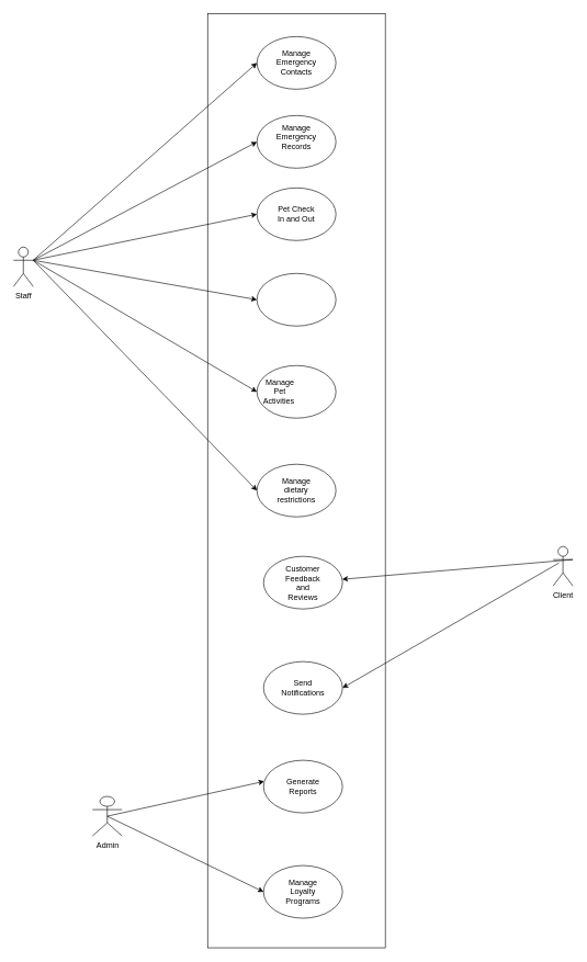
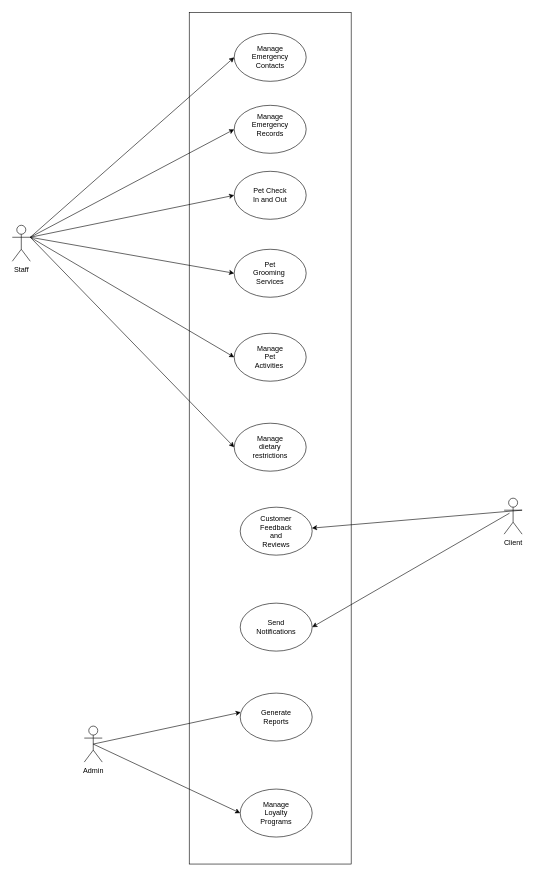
  <mxCell id="0" />
  <mxCell id="1" parent="0" />
  <mxCell id="2" value="Staff" style="shape=umlActor;verticalLabelPosition=bottom;verticalAlign=top;html=1;outlineConnect=0;" vertex="1" parent="1"><mxGeometry x="20" y="375" width="30" height="60" as="geometry" /></mxCell>
  <mxCell id="3" value="Client" style="shape=umlActor;verticalLabelPosition=bottom;verticalAlign=top;html=1;outlineConnect=0;" vertex="1" parent="1"><mxGeometry x="840" y="830" width="30" height="60" as="geometry" /></mxCell>
- <mxCell id="4" value="Admin" style="shape=umlActor;verticalLabelPosition=bottom;verticalAlign=top;html=1;outlineConnect=0;" vertex="1" parent="1"><mxGeometry x="140" y="1210" width="45" height="60" as="geometry" /></mxCell>
+ <mxCell id="4" value="Admin" style="shape=umlActor;verticalLabelPosition=bottom;verticalAlign=top;html=1;outlineConnect=0;" vertex="1" parent="1"><mxGeometry x="140" y="1210" width="30" height="60" as="geometry" /></mxCell>
  <mxCell id="5" value="" style="rounded=0;whiteSpace=wrap;html=1;" vertex="1" parent="1"><mxGeometry x="315" y="20" width="270" height="1420" as="geometry" /></mxCell>
  <mxCell id="6" value="" style="ellipse;whiteSpace=wrap;html=1;" vertex="1" parent="1"><mxGeometry x="390" y="55" width="120" height="80" as="geometry" /></mxCell>
  <mxCell id="7" value="" style="ellipse;whiteSpace=wrap;html=1;" vertex="1" parent="1"><mxGeometry x="390" y="175" width="120" height="80" as="geometry" /></mxCell>
  <mxCell id="8" value="" style="ellipse;whiteSpace=wrap;html=1;" vertex="1" parent="1"><mxGeometry x="390" y="285" width="120" height="80" as="geometry" /></mxCell>
  <mxCell id="9" value="" style="ellipse;whiteSpace=wrap;html=1;" vertex="1" parent="1"><mxGeometry x="390" y="415" width="120" height="80" as="geometry" /></mxCell>
  <mxCell id="10" value="" style="ellipse;whiteSpace=wrap;html=1;" vertex="1" parent="1"><mxGeometry x="390" y="555" width="120" height="80" as="geometry" /></mxCell>
  <mxCell id="11" value="" style="ellipse;whiteSpace=wrap;html=1;" vertex="1" parent="1"><mxGeometry x="400" y="845" width="120" height="80" as="geometry" /></mxCell>
  <mxCell id="12" value="" style="ellipse;whiteSpace=wrap;html=1;" vertex="1" parent="1"><mxGeometry x="400" y="1155" width="120" height="80" as="geometry" /></mxCell>
  <mxCell id="13" value="" style="ellipse;whiteSpace=wrap;html=1;" vertex="1" parent="1"><mxGeometry x="390" y="705" width="120" height="80" as="geometry" /></mxCell>
  <mxCell id="14" value="" style="ellipse;whiteSpace=wrap;html=1;" vertex="1" parent="1"><mxGeometry x="400" y="1005" width="120" height="80" as="geometry" /></mxCell>
  <mxCell id="15" value="" style="ellipse;whiteSpace=wrap;html=1;" vertex="1" parent="1"><mxGeometry x="400" y="1315" width="120" height="80" as="geometry" /></mxCell>
  <mxCell id="16" value="Manage Emergency&lt;div&gt;Contacts&lt;/div&gt;" style="text;html=1;align=center;verticalAlign=middle;whiteSpace=wrap;rounded=0;" vertex="1" parent="1"><mxGeometry x="420" y="80" width="60" height="30" as="geometry" /></mxCell>
  <mxCell id="17" value="Manage Emergency Records&lt;div&gt;&lt;br&gt;&lt;/div&gt;" style="text;html=1;align=center;verticalAlign=middle;whiteSpace=wrap;rounded=0;" vertex="1" parent="1"><mxGeometry x="420" y="200" width="60" height="30" as="geometry" /></mxCell>
  <mxCell id="18" value="Pet Check In and Out" style="text;html=1;align=center;verticalAlign=middle;whiteSpace=wrap;rounded=0;" vertex="1" parent="1"><mxGeometry x="420" y="310" width="60" height="30" as="geometry" /></mxCell>
- <mxCell id="20" value="Manage Pet Activities&amp;nbsp;" style="text;html=1;align=center;verticalAlign=middle;whiteSpace=wrap;rounded=0;" vertex="1" parent="1"><mxGeometry x="395" y="580" width="60" height="30" as="geometry" /></mxCell>
+ <mxCell id="19" value="Pet Grooming&amp;nbsp;&lt;br&gt;Services" style="text;html=1;align=center;verticalAlign=middle;whiteSpace=wrap;rounded=0;" vertex="1" parent="1"><mxGeometry x="420" y="440" width="60" height="30" as="geometry" /></mxCell>
+ <mxCell id="20" value="Manage Pet Activities&amp;nbsp;" style="text;html=1;align=center;verticalAlign=middle;whiteSpace=wrap;rounded=0;" vertex="1" parent="1"><mxGeometry x="420" y="580" width="60" height="30" as="geometry" /></mxCell>
  <mxCell id="21" value="Customer Feedback and Reviews&lt;div&gt;&lt;br&gt;&lt;/div&gt;" style="text;html=1;align=center;verticalAlign=middle;whiteSpace=wrap;rounded=0;" vertex="1" parent="1"><mxGeometry x="430" y="890" width="60" height="5" as="geometry" /></mxCell>
  <mxCell id="22" value="Generate Reports" style="text;html=1;align=center;verticalAlign=middle;whiteSpace=wrap;rounded=0;" vertex="1" parent="1"><mxGeometry x="430" y="1180" width="60" height="30" as="geometry" /></mxCell>
  <mxCell id="23" value="Send Notifications" style="text;html=1;align=center;verticalAlign=middle;whiteSpace=wrap;rounded=0;" vertex="1" parent="1"><mxGeometry x="430" y="1030" width="60" height="30" as="geometry" /></mxCell>
  <mxCell id="24" value="Manage dietary restrictions" style="text;html=1;align=center;verticalAlign=middle;whiteSpace=wrap;rounded=0;" vertex="1" parent="1"><mxGeometry x="420" y="730" width="60" height="30" as="geometry" /></mxCell>
  <mxCell id="25" value="Manage Loyalty Programs" style="text;html=1;align=center;verticalAlign=middle;whiteSpace=wrap;rounded=0;" vertex="1" parent="1"><mxGeometry x="430" y="1340" width="60" height="30" as="geometry" /></mxCell>
  <mxCell id="26" value="" style="endArrow=classic;html=1;rounded=0;exitX=1;exitY=0.333;exitDx=0;exitDy=0;exitPerimeter=0;entryX=0;entryY=0.5;entryDx=0;entryDy=0;" edge="1" parent="1" source="2" target="6"><mxGeometry width="50" height="50" relative="1" as="geometry"><mxPoint x="290" y="145" as="sourcePoint" /><mxPoint x="380" y="145" as="targetPoint" /></mxGeometry></mxCell>
  <mxCell id="27" value="" style="endArrow=classic;html=1;rounded=0;exitX=1;exitY=0.333;exitDx=0;exitDy=0;exitPerimeter=0;entryX=0;entryY=0.5;entryDx=0;entryDy=0;" edge="1" parent="1" target="7" source="2"><mxGeometry width="50" height="50" relative="1" as="geometry"><mxPoint x="270" y="145" as="sourcePoint" /><mxPoint x="400" y="237" as="targetPoint" /></mxGeometry></mxCell>
  <mxCell id="28" value="" style="endArrow=classic;html=1;rounded=0;entryX=0;entryY=0.5;entryDx=0;entryDy=0;exitX=1;exitY=0.333;exitDx=0;exitDy=0;exitPerimeter=0;" edge="1" parent="1" target="8" source="2"><mxGeometry width="50" height="50" relative="1" as="geometry"><mxPoint x="270" y="145" as="sourcePoint" /><mxPoint x="320" y="95" as="targetPoint" /></mxGeometry></mxCell>
  <mxCell id="29" value="" style="endArrow=classic;html=1;rounded=0;entryX=0;entryY=0.5;entryDx=0;entryDy=0;exitX=1;exitY=0.333;exitDx=0;exitDy=0;exitPerimeter=0;" edge="1" parent="1" target="9" source="2"><mxGeometry width="50" height="50" relative="1" as="geometry"><mxPoint x="270" y="145" as="sourcePoint" /><mxPoint x="320" y="95" as="targetPoint" /></mxGeometry></mxCell>
  <mxCell id="30" value="" style="endArrow=classic;html=1;rounded=0;entryX=0;entryY=0.5;entryDx=0;entryDy=0;exitX=1;exitY=0.333;exitDx=0;exitDy=0;exitPerimeter=0;" edge="1" parent="1" target="10" source="2"><mxGeometry width="50" height="50" relative="1" as="geometry"><mxPoint x="270" y="145" as="sourcePoint" /><mxPoint x="320" y="95" as="targetPoint" /></mxGeometry></mxCell>
  <mxCell id="31" value="" style="endArrow=classic;html=1;rounded=0;exitX=1;exitY=0.333;exitDx=0;exitDy=0;exitPerimeter=0;" edge="1" parent="1" source="3" target="11"><mxGeometry width="50" height="50" relative="1" as="geometry"><mxPoint x="280" y="455" as="sourcePoint" /><mxPoint x="320" y="395" as="targetPoint" /></mxGeometry></mxCell>
  <mxCell id="32" value="" style="endArrow=classic;html=1;rounded=0;entryX=1;entryY=0.5;entryDx=0;entryDy=0;" edge="1" parent="1" target="14"><mxGeometry width="50" height="50" relative="1" as="geometry"><mxPoint x="849" y="855" as="sourcePoint" /><mxPoint x="500" y="1386.04" as="targetPoint" /><Array as="points"><mxPoint x="849" y="855" /></Array></mxGeometry></mxCell>
  <mxCell id="33" value="" style="endArrow=classic;html=1;rounded=0;entryX=0.008;entryY=0.4;entryDx=0;entryDy=0;entryPerimeter=0;exitX=0.5;exitY=0.5;exitDx=0;exitDy=0;exitPerimeter=0;" edge="1" parent="1" target="12" source="4"><mxGeometry width="50" height="50" relative="1" as="geometry"><mxPoint x="250" y="1065" as="sourcePoint" /><mxPoint x="300" y="1015" as="targetPoint" /></mxGeometry></mxCell>
  <mxCell id="34" value="" style="endArrow=classic;html=1;rounded=0;exitX=0.5;exitY=0.5;exitDx=0;exitDy=0;exitPerimeter=0;entryX=0;entryY=0.5;entryDx=0;entryDy=0;" edge="1" parent="1" target="15" source="4"><mxGeometry width="50" height="50" relative="1" as="geometry"><mxPoint x="250" y="1065" as="sourcePoint" /><mxPoint x="300" y="1015" as="targetPoint" /></mxGeometry></mxCell>
  <mxCell id="35" value="" style="endArrow=classic;html=1;rounded=0;entryX=0;entryY=0.5;entryDx=0;entryDy=0;exitX=1;exitY=0.333;exitDx=0;exitDy=0;exitPerimeter=0;" edge="1" parent="1" target="13" source="2"><mxGeometry width="50" height="50" relative="1" as="geometry"><mxPoint x="270" y="145" as="sourcePoint" /><mxPoint x="320" y="95" as="targetPoint" /></mxGeometry></mxCell>
